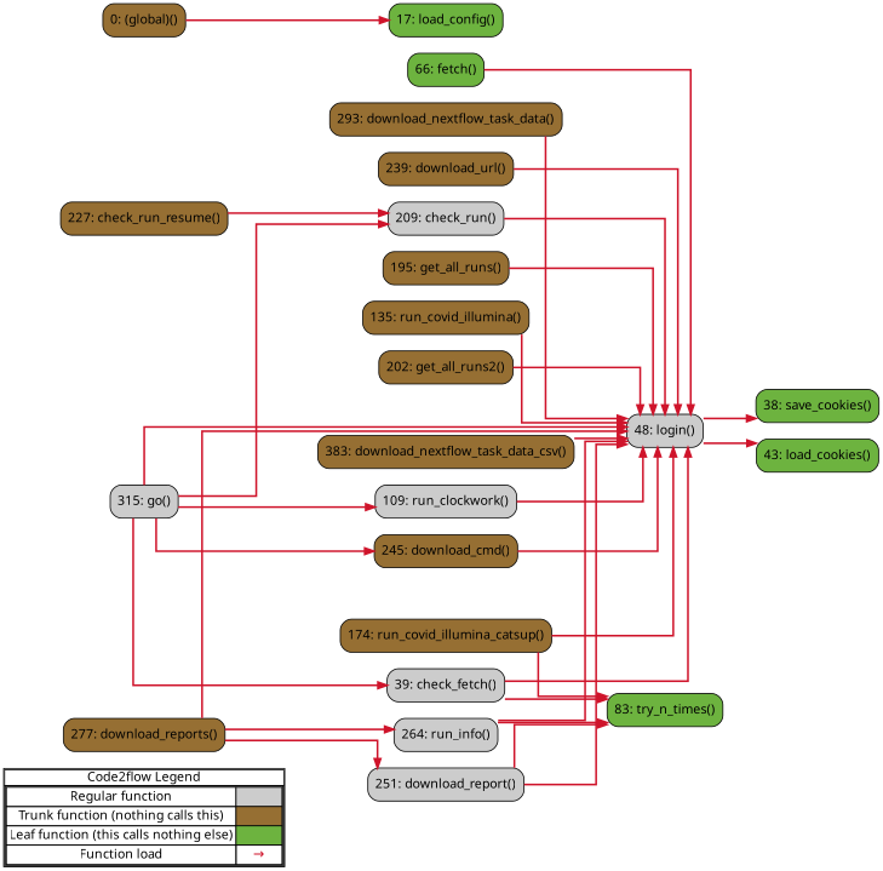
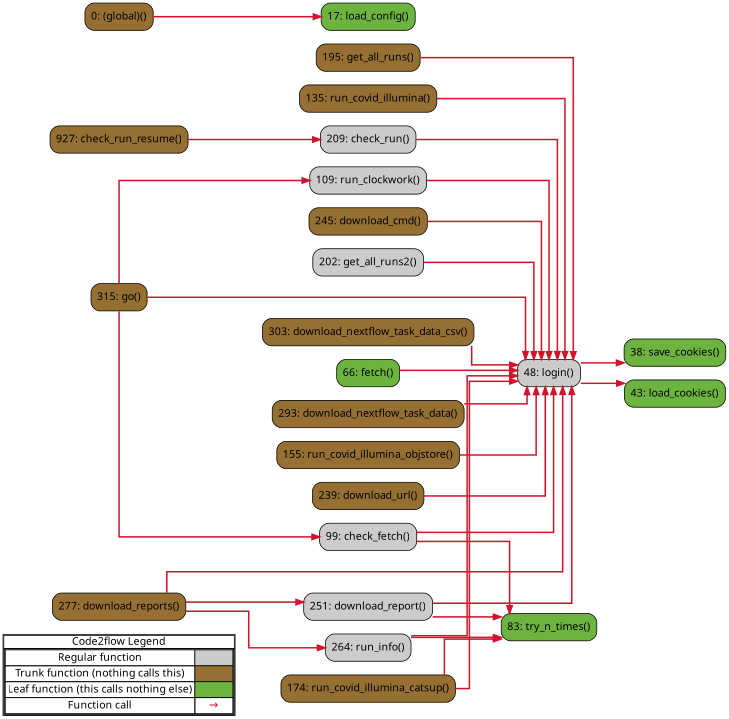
  digraph {
    concentrate=true
    fontname="Noto Sans"
    rankdir=LR
    splines=ortho
    node [fontname="Noto Sans" shape=rect fillcolor="#966F33" style="rounded,filled"]
    edge [color="#cf142b" fontname="Noto Sans" penwidth=2]
-   n1 [label=<         <table cellspacing="0" cellpadding="0" border="1"><tr><td>Code2flow Legend</td></tr><tr><td>         <table cellspacing="0">         <tr><td>Regular function</td><td width="50px" bgcolor='#cccccc'></td></tr>         <tr><td>Trunk function (nothing calls this)</td><td bgcolor='#966F33'></td></tr>         <tr><td>Leaf function (this calls nothing else)</td><td bgcolor='#6db33f'></td></tr>         <tr><td>Function load</td><td><font color='#cf142b'>&#8594;</font></td></tr>         </table></td></tr></table>         > margin=0 shape=none fillcolor="" style=""]
+   n1 [label=<         <table cellspacing="0" cellpadding="0" border="1"><tr><td>Code2flow Legend</td></tr><tr><td>         <table cellspacing="0">         <tr><td>Regular function</td><td width="50px" bgcolor='#cccccc'></td></tr>         <tr><td>Trunk function (nothing calls this)</td><td bgcolor='#966F33'></td></tr>         <tr><td>Leaf function (this calls nothing else)</td><td bgcolor='#6db33f'></td></tr>         <tr><td>Function call</td><td><font color='#cf142b'>&#8594;</font></td></tr>         </table></td></tr></table>         > margin=0 shape=none fillcolor="" style=""]
    n2 [fillcolor="#6db33f" label="66: fetch()"]
    n3 [fillcolor="#cccccc" label="264: run_info()"]
    n4 [fillcolor="#cccccc" label="48: login()"]
    n5 [fillcolor="#cccccc" label="109: run_clockwork()"]
    n6 [label="174: run_covid_illumina_catsup()"]
    n7 [label="293: download_nextflow_task_data()"]
    n8 [fillcolor="#6db33f" label="38: save_cookies()"]
-   n10 [label="227: check_run_resume()"]
+   n9 [label="155: run_covid_illumina_objstore()"]
+   n10 [label="927: check_run_resume()"]
    n11 [label="239: download_url()"]
    n12 [fillcolor="#6db33f" label="43: load_cookies()"]
    n13 [label="195: get_all_runs()"]
    n14 [fillcolor="#6db33f" label="83: try_n_times()"]
    n15 [label="135: run_covid_illumina()"]
    n16 [label="245: download_cmd()"]
    n17 [fillcolor="#6db33f" label="17: load_config()"]
-   n18 [label="202: get_all_runs2()"]
+   n18 [fillcolor="#cccccc" label="202: get_all_runs2()"]
    n19 [label="0: (global)()"]
-   n20 [fillcolor="#cccccc" label="39: check_fetch()"]
-   n21 [label="383: download_nextflow_task_data_csv()"]
-   n22 [fillcolor="#cccccc" label="315: go()"]
+   n20 [fillcolor="#cccccc" label="99: check_fetch()"]
+   n21 [label="303: download_nextflow_task_data_csv()"]
+   n22 [label="315: go()"]
    n23 [fillcolor="#cccccc" label="251: download_report()"]
    n24 [fillcolor="#cccccc" label="209: check_run()"]
    n25 [label="277: download_reports()"]
    subgraph sub_1 {
      label=legend
      rank=min
      n1
    }
    subgraph sub_2 {
      label="File: catsgo"
      style=dotted
      n2
      n3
      n4
      n5
      n6
      n7
      n8
+     n9
      n10
      n11
      n12
      n13
      n14
      n15
      n16
      n17
      n18
      n19
      n20
      n21
      n22
      n23
      n24
      n25
    }
    n2 -> n4
    n3 -> n4
    n3 -> n14
    n4 -> n8
    n4 -> n12
    n5 -> n4
    n6 -> n4
    n6 -> n14
    n7 -> n4
+   n9 -> n4
    n10 -> n24
    n11 -> n4
    n13 -> n4
    n15 -> n4
    n16 -> n4
    n18 -> n4
    n19 -> n17
    n20 -> n4
    n20 -> n14
    n21 -> n4
    n22 -> n4
    n22 -> n5
-   n22 -> n16
    n22 -> n20
-   n22 -> n24
    n23 -> n4
    n23 -> n14
    n24 -> n4
    n25 -> n3
    n25 -> n4
    n25 -> n23
  }
